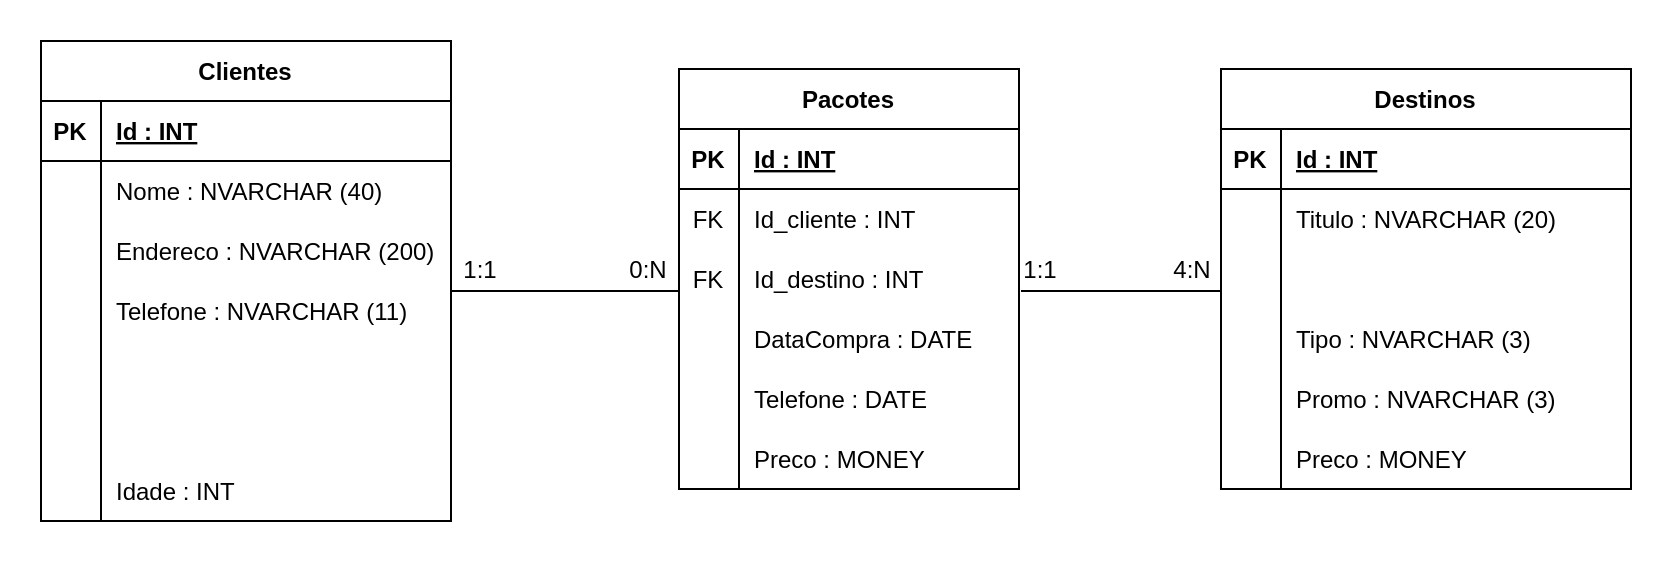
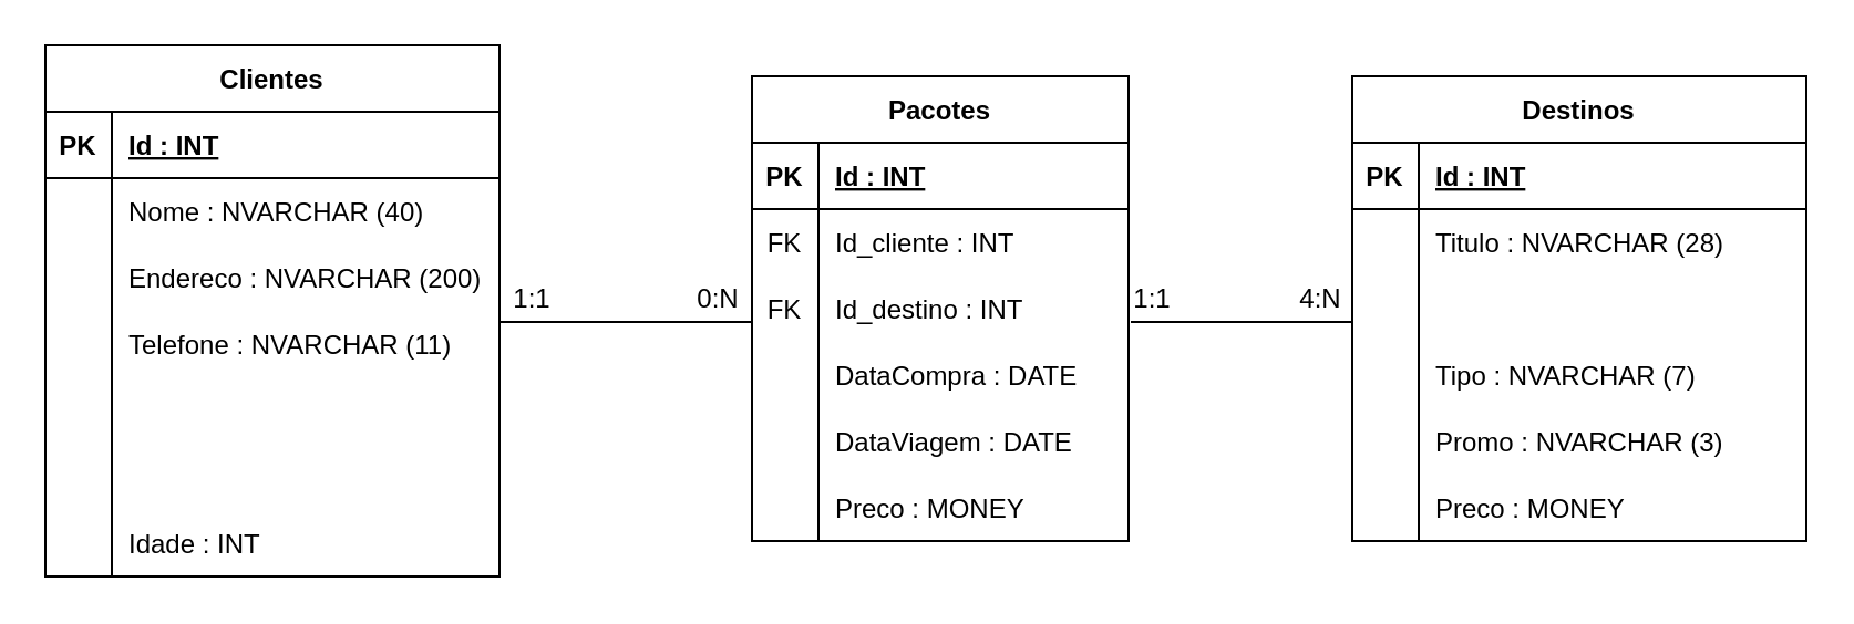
  <mxCell id="0" />
  <mxCell id="1" parent="0" />
  <mxCell id="2" value="Clientes" style="shape=table;startSize=30;container=1;collapsible=1;childLayout=tableLayout;fixedRows=1;rowLines=0;fontStyle=1;align=center;resizeLast=1;" vertex="1" parent="1"><mxGeometry x="20" y="20" width="205" height="240" as="geometry"><mxRectangle x="20" y="50" width="70" height="30" as="alternateBounds" /></mxGeometry></mxCell>
  <mxCell id="3" value="" style="shape=partialRectangle;collapsible=0;dropTarget=0;pointerEvents=0;fillColor=none;top=0;left=0;bottom=1;right=0;points=[[0,0.5],[1,0.5]];portConstraint=eastwest;" vertex="1" parent="2"><mxGeometry y="30" width="205" height="30" as="geometry" /></mxCell>
  <mxCell id="4" value="PK" style="shape=partialRectangle;connectable=0;fillColor=none;top=0;left=0;bottom=0;right=0;fontStyle=1;overflow=hidden;" vertex="1" parent="3"><mxGeometry width="30" height="30" as="geometry"><mxRectangle width="30" height="30" as="alternateBounds" /></mxGeometry></mxCell>
  <mxCell id="5" value="Id : INT" style="shape=partialRectangle;connectable=0;fillColor=none;top=0;left=0;bottom=0;right=0;align=left;spacingLeft=6;fontStyle=5;overflow=hidden;" vertex="1" parent="3"><mxGeometry x="30" width="175" height="30" as="geometry"><mxRectangle width="175" height="30" as="alternateBounds" /></mxGeometry></mxCell>
  <mxCell id="6" value="" style="shape=partialRectangle;collapsible=0;dropTarget=0;pointerEvents=0;fillColor=none;top=0;left=0;bottom=0;right=0;points=[[0,0.5],[1,0.5]];portConstraint=eastwest;" vertex="1" parent="2"><mxGeometry y="60" width="205" height="30" as="geometry" /></mxCell>
  <mxCell id="7" value="" style="shape=partialRectangle;connectable=0;fillColor=none;top=0;left=0;bottom=0;right=0;editable=1;overflow=hidden;" vertex="1" parent="6"><mxGeometry width="30" height="30" as="geometry"><mxRectangle width="30" height="30" as="alternateBounds" /></mxGeometry></mxCell>
  <mxCell id="8" value="Nome : NVARCHAR (40)" style="shape=partialRectangle;connectable=0;fillColor=none;top=0;left=0;bottom=0;right=0;align=left;spacingLeft=6;overflow=hidden;" vertex="1" parent="6"><mxGeometry x="30" width="175" height="30" as="geometry"><mxRectangle width="175" height="30" as="alternateBounds" /></mxGeometry></mxCell>
  <mxCell id="9" value="" style="shape=partialRectangle;collapsible=0;dropTarget=0;pointerEvents=0;fillColor=none;top=0;left=0;bottom=0;right=0;points=[[0,0.5],[1,0.5]];portConstraint=eastwest;" vertex="1" parent="2"><mxGeometry y="90" width="205" height="30" as="geometry" /></mxCell>
  <mxCell id="10" value="" style="shape=partialRectangle;connectable=0;fillColor=none;top=0;left=0;bottom=0;right=0;editable=1;overflow=hidden;" vertex="1" parent="9"><mxGeometry width="30" height="30" as="geometry"><mxRectangle width="30" height="30" as="alternateBounds" /></mxGeometry></mxCell>
  <mxCell id="11" value="Endereco : NVARCHAR (200)" style="shape=partialRectangle;connectable=0;fillColor=none;top=0;left=0;bottom=0;right=0;align=left;spacingLeft=6;overflow=hidden;" vertex="1" parent="9"><mxGeometry x="30" width="175" height="30" as="geometry"><mxRectangle width="175" height="30" as="alternateBounds" /></mxGeometry></mxCell>
  <mxCell id="12" value="" style="shape=partialRectangle;collapsible=0;dropTarget=0;pointerEvents=0;fillColor=none;top=0;left=0;bottom=0;right=0;points=[[0,0.5],[1,0.5]];portConstraint=eastwest;" vertex="1" parent="2"><mxGeometry y="120" width="205" height="30" as="geometry" /></mxCell>
  <mxCell id="13" value="" style="shape=partialRectangle;connectable=0;fillColor=none;top=0;left=0;bottom=0;right=0;editable=1;overflow=hidden;" vertex="1" parent="12"><mxGeometry width="30" height="30" as="geometry"><mxRectangle width="30" height="30" as="alternateBounds" /></mxGeometry></mxCell>
  <mxCell id="14" value="Telefone : NVARCHAR (11)" style="shape=partialRectangle;connectable=0;fillColor=none;top=0;left=0;bottom=0;right=0;align=left;spacingLeft=6;overflow=hidden;" vertex="1" parent="12"><mxGeometry x="30" width="175" height="30" as="geometry"><mxRectangle width="175" height="30" as="alternateBounds" /></mxGeometry></mxCell>
  <mxCell id="15" style="shape=partialRectangle;collapsible=0;dropTarget=0;pointerEvents=0;fillColor=none;top=0;left=0;bottom=0;right=0;points=[[0,0.5],[1,0.5]];portConstraint=eastwest;" vertex="1" parent="2"><mxGeometry y="150" width="205" height="30" as="geometry" /></mxCell>
  <mxCell id="16" style="shape=partialRectangle;connectable=0;fillColor=none;top=0;left=0;bottom=0;right=0;editable=1;overflow=hidden;" vertex="1" parent="15"><mxGeometry width="30" height="30" as="geometry"><mxRectangle width="30" height="30" as="alternateBounds" /></mxGeometry></mxCell>
  <mxCell id="17" style="shape=partialRectangle;collapsible=0;dropTarget=0;pointerEvents=0;fillColor=none;top=0;left=0;bottom=0;right=0;points=[[0,0.5],[1,0.5]];portConstraint=eastwest;" vertex="1" parent="2"><mxGeometry y="180" width="205" height="30" as="geometry" /></mxCell>
  <mxCell id="18" style="shape=partialRectangle;connectable=0;fillColor=none;top=0;left=0;bottom=0;right=0;editable=1;overflow=hidden;" vertex="1" parent="17"><mxGeometry width="30" height="30" as="geometry"><mxRectangle width="30" height="30" as="alternateBounds" /></mxGeometry></mxCell>
  <mxCell id="19" style="shape=partialRectangle;collapsible=0;dropTarget=0;pointerEvents=0;fillColor=none;top=0;left=0;bottom=0;right=0;points=[[0,0.5],[1,0.5]];portConstraint=eastwest;" vertex="1" parent="2"><mxGeometry y="210" width="205" height="30" as="geometry" /></mxCell>
  <mxCell id="20" style="shape=partialRectangle;connectable=0;fillColor=none;top=0;left=0;bottom=0;right=0;editable=1;overflow=hidden;" vertex="1" parent="19"><mxGeometry width="30" height="30" as="geometry"><mxRectangle width="30" height="30" as="alternateBounds" /></mxGeometry></mxCell>
  <mxCell id="21" value="Idade : INT" style="shape=partialRectangle;connectable=0;fillColor=none;top=0;left=0;bottom=0;right=0;align=left;spacingLeft=6;overflow=hidden;" vertex="1" parent="19"><mxGeometry x="30" width="175" height="30" as="geometry"><mxRectangle width="175" height="30" as="alternateBounds" /></mxGeometry></mxCell>
  <mxCell id="22" value="Pacotes" style="shape=table;startSize=30;container=1;collapsible=1;childLayout=tableLayout;fixedRows=1;rowLines=0;fontStyle=1;align=center;resizeLast=1;" vertex="1" parent="1"><mxGeometry x="339" y="34" width="170" height="210" as="geometry"><mxRectangle x="350" y="50" width="70" height="30" as="alternateBounds" /></mxGeometry></mxCell>
  <mxCell id="23" value="" style="shape=partialRectangle;collapsible=0;dropTarget=0;pointerEvents=0;fillColor=none;top=0;left=0;bottom=1;right=0;points=[[0,0.5],[1,0.5]];portConstraint=eastwest;" vertex="1" parent="22"><mxGeometry y="30" width="170" height="30" as="geometry" /></mxCell>
  <mxCell id="24" value="PK" style="shape=partialRectangle;connectable=0;fillColor=none;top=0;left=0;bottom=0;right=0;fontStyle=1;overflow=hidden;" vertex="1" parent="23"><mxGeometry width="30" height="30" as="geometry"><mxRectangle width="30" height="30" as="alternateBounds" /></mxGeometry></mxCell>
  <mxCell id="25" value="Id : INT" style="shape=partialRectangle;connectable=0;fillColor=none;top=0;left=0;bottom=0;right=0;align=left;spacingLeft=6;fontStyle=5;overflow=hidden;" vertex="1" parent="23"><mxGeometry x="30" width="140" height="30" as="geometry"><mxRectangle width="140" height="30" as="alternateBounds" /></mxGeometry></mxCell>
  <mxCell id="26" value="" style="shape=partialRectangle;collapsible=0;dropTarget=0;pointerEvents=0;fillColor=none;top=0;left=0;bottom=0;right=0;points=[[0,0.5],[1,0.5]];portConstraint=eastwest;" vertex="1" parent="22"><mxGeometry y="60" width="170" height="30" as="geometry" /></mxCell>
  <mxCell id="27" value="FK" style="shape=partialRectangle;connectable=0;fillColor=none;top=0;left=0;bottom=0;right=0;editable=1;overflow=hidden;" vertex="1" parent="26"><mxGeometry width="30" height="30" as="geometry"><mxRectangle width="30" height="30" as="alternateBounds" /></mxGeometry></mxCell>
  <mxCell id="28" value="Id_cliente : INT" style="shape=partialRectangle;connectable=0;fillColor=none;top=0;left=0;bottom=0;right=0;align=left;spacingLeft=6;overflow=hidden;" vertex="1" parent="26"><mxGeometry x="30" width="140" height="30" as="geometry"><mxRectangle width="140" height="30" as="alternateBounds" /></mxGeometry></mxCell>
  <mxCell id="29" style="shape=partialRectangle;collapsible=0;dropTarget=0;pointerEvents=0;fillColor=none;top=0;left=0;bottom=0;right=0;points=[[0,0.5],[1,0.5]];portConstraint=eastwest;" vertex="1" parent="22"><mxGeometry y="90" width="170" height="30" as="geometry" /></mxCell>
  <mxCell id="30" value="FK" style="shape=partialRectangle;connectable=0;fillColor=none;top=0;left=0;bottom=0;right=0;editable=1;overflow=hidden;" vertex="1" parent="29"><mxGeometry width="30" height="30" as="geometry"><mxRectangle width="30" height="30" as="alternateBounds" /></mxGeometry></mxCell>
  <mxCell id="31" value="Id_destino : INT" style="shape=partialRectangle;connectable=0;fillColor=none;top=0;left=0;bottom=0;right=0;align=left;spacingLeft=6;overflow=hidden;" vertex="1" parent="29"><mxGeometry x="30" width="140" height="30" as="geometry"><mxRectangle width="140" height="30" as="alternateBounds" /></mxGeometry></mxCell>
  <mxCell id="32" value="" style="shape=partialRectangle;collapsible=0;dropTarget=0;pointerEvents=0;fillColor=none;top=0;left=0;bottom=0;right=0;points=[[0,0.5],[1,0.5]];portConstraint=eastwest;" vertex="1" parent="22"><mxGeometry y="120" width="170" height="30" as="geometry" /></mxCell>
  <mxCell id="33" value="" style="shape=partialRectangle;connectable=0;fillColor=none;top=0;left=0;bottom=0;right=0;editable=1;overflow=hidden;" vertex="1" parent="32"><mxGeometry width="30" height="30" as="geometry"><mxRectangle width="30" height="30" as="alternateBounds" /></mxGeometry></mxCell>
  <mxCell id="34" value="DataCompra : DATE" style="shape=partialRectangle;connectable=0;fillColor=none;top=0;left=0;bottom=0;right=0;align=left;spacingLeft=6;overflow=hidden;" vertex="1" parent="32"><mxGeometry x="30" width="140" height="30" as="geometry"><mxRectangle width="140" height="30" as="alternateBounds" /></mxGeometry></mxCell>
  <mxCell id="35" value="" style="shape=partialRectangle;collapsible=0;dropTarget=0;pointerEvents=0;fillColor=none;top=0;left=0;bottom=0;right=0;points=[[0,0.5],[1,0.5]];portConstraint=eastwest;" vertex="1" parent="22"><mxGeometry y="150" width="170" height="30" as="geometry" /></mxCell>
  <mxCell id="36" value="" style="shape=partialRectangle;connectable=0;fillColor=none;top=0;left=0;bottom=0;right=0;editable=1;overflow=hidden;" vertex="1" parent="35"><mxGeometry width="30" height="30" as="geometry"><mxRectangle width="30" height="30" as="alternateBounds" /></mxGeometry></mxCell>
- <mxCell id="37" value="Telefone : DATE" style="shape=partialRectangle;connectable=0;fillColor=none;top=0;left=0;bottom=0;right=0;align=left;spacingLeft=6;overflow=hidden;" vertex="1" parent="35"><mxGeometry x="30" width="140" height="30" as="geometry"><mxRectangle width="140" height="30" as="alternateBounds" /></mxGeometry></mxCell>
+ <mxCell id="37" value="DataViagem : DATE" style="shape=partialRectangle;connectable=0;fillColor=none;top=0;left=0;bottom=0;right=0;align=left;spacingLeft=6;overflow=hidden;" vertex="1" parent="35"><mxGeometry x="30" width="140" height="30" as="geometry"><mxRectangle width="140" height="30" as="alternateBounds" /></mxGeometry></mxCell>
  <mxCell id="38" style="shape=partialRectangle;collapsible=0;dropTarget=0;pointerEvents=0;fillColor=none;top=0;left=0;bottom=0;right=0;points=[[0,0.5],[1,0.5]];portConstraint=eastwest;" vertex="1" parent="22"><mxGeometry y="180" width="170" height="30" as="geometry" /></mxCell>
  <mxCell id="39" style="shape=partialRectangle;connectable=0;fillColor=none;top=0;left=0;bottom=0;right=0;editable=1;overflow=hidden;" vertex="1" parent="38"><mxGeometry width="30" height="30" as="geometry"><mxRectangle width="30" height="30" as="alternateBounds" /></mxGeometry></mxCell>
  <mxCell id="40" value="Preco : MONEY" style="shape=partialRectangle;connectable=0;fillColor=none;top=0;left=0;bottom=0;right=0;align=left;spacingLeft=6;overflow=hidden;" vertex="1" parent="38"><mxGeometry x="30" width="140" height="30" as="geometry"><mxRectangle width="140" height="30" as="alternateBounds" /></mxGeometry></mxCell>
  <mxCell id="41" value="" style="line;strokeWidth=1;rotatable=0;dashed=0;labelPosition=right;align=left;verticalAlign=middle;spacingTop=0;spacingLeft=6;points=[];portConstraint=eastwest;" vertex="1" parent="1"><mxGeometry x="225" y="140" width="114" height="10" as="geometry" /></mxCell>
  <mxCell id="42" value="1:1" style="text;html=1;strokeColor=none;fillColor=none;align=center;verticalAlign=middle;whiteSpace=wrap;rounded=0;" vertex="1" parent="1"><mxGeometry x="210" y="120" width="60" height="30" as="geometry" /></mxCell>
  <mxCell id="43" value="0:N" style="text;html=1;strokeColor=none;fillColor=none;align=center;verticalAlign=middle;whiteSpace=wrap;rounded=0;" vertex="1" parent="1"><mxGeometry x="294" y="120" width="60" height="30" as="geometry" /></mxCell>
  <mxCell id="44" value="Destinos" style="shape=table;startSize=30;container=1;collapsible=1;childLayout=tableLayout;fixedRows=1;rowLines=0;fontStyle=1;align=center;resizeLast=1;" vertex="1" parent="1"><mxGeometry x="610" y="34" width="205" height="210" as="geometry" /></mxCell>
  <mxCell id="45" value="" style="shape=partialRectangle;collapsible=0;dropTarget=0;pointerEvents=0;fillColor=none;top=0;left=0;bottom=1;right=0;points=[[0,0.5],[1,0.5]];portConstraint=eastwest;" vertex="1" parent="44"><mxGeometry y="30" width="205" height="30" as="geometry" /></mxCell>
  <mxCell id="46" value="PK" style="shape=partialRectangle;connectable=0;fillColor=none;top=0;left=0;bottom=0;right=0;fontStyle=1;overflow=hidden;" vertex="1" parent="45"><mxGeometry width="30" height="30" as="geometry"><mxRectangle width="30" height="30" as="alternateBounds" /></mxGeometry></mxCell>
  <mxCell id="47" value="Id : INT" style="shape=partialRectangle;connectable=0;fillColor=none;top=0;left=0;bottom=0;right=0;align=left;spacingLeft=6;fontStyle=5;overflow=hidden;" vertex="1" parent="45"><mxGeometry x="30" width="175" height="30" as="geometry"><mxRectangle width="175" height="30" as="alternateBounds" /></mxGeometry></mxCell>
  <mxCell id="48" value="" style="shape=partialRectangle;collapsible=0;dropTarget=0;pointerEvents=0;fillColor=none;top=0;left=0;bottom=0;right=0;points=[[0,0.5],[1,0.5]];portConstraint=eastwest;" vertex="1" parent="44"><mxGeometry y="60" width="205" height="30" as="geometry" /></mxCell>
  <mxCell id="49" value="" style="shape=partialRectangle;connectable=0;fillColor=none;top=0;left=0;bottom=0;right=0;editable=1;overflow=hidden;" vertex="1" parent="48"><mxGeometry width="30" height="30" as="geometry"><mxRectangle width="30" height="30" as="alternateBounds" /></mxGeometry></mxCell>
- <mxCell id="50" value="Titulo : NVARCHAR (20)" style="shape=partialRectangle;connectable=0;fillColor=none;top=0;left=0;bottom=0;right=0;align=left;spacingLeft=6;overflow=hidden;" vertex="1" parent="48"><mxGeometry x="30" width="175" height="30" as="geometry"><mxRectangle width="175" height="30" as="alternateBounds" /></mxGeometry></mxCell>
+ <mxCell id="50" value="Titulo : NVARCHAR (28)" style="shape=partialRectangle;connectable=0;fillColor=none;top=0;left=0;bottom=0;right=0;align=left;spacingLeft=6;overflow=hidden;" vertex="1" parent="48"><mxGeometry x="30" width="175" height="30" as="geometry"><mxRectangle width="175" height="30" as="alternateBounds" /></mxGeometry></mxCell>
  <mxCell id="51" value="" style="shape=partialRectangle;collapsible=0;dropTarget=0;pointerEvents=0;fillColor=none;top=0;left=0;bottom=0;right=0;points=[[0,0.5],[1,0.5]];portConstraint=eastwest;" vertex="1" parent="44"><mxGeometry y="90" width="205" height="30" as="geometry" /></mxCell>
  <mxCell id="52" value="" style="shape=partialRectangle;connectable=0;fillColor=none;top=0;left=0;bottom=0;right=0;editable=1;overflow=hidden;" vertex="1" parent="51"><mxGeometry width="30" height="30" as="geometry"><mxRectangle width="30" height="30" as="alternateBounds" /></mxGeometry></mxCell>
  <mxCell id="53" value="" style="shape=partialRectangle;collapsible=0;dropTarget=0;pointerEvents=0;fillColor=none;top=0;left=0;bottom=0;right=0;points=[[0,0.5],[1,0.5]];portConstraint=eastwest;" vertex="1" parent="44"><mxGeometry y="120" width="205" height="30" as="geometry" /></mxCell>
  <mxCell id="54" value="" style="shape=partialRectangle;connectable=0;fillColor=none;top=0;left=0;bottom=0;right=0;editable=1;overflow=hidden;" vertex="1" parent="53"><mxGeometry width="30" height="30" as="geometry"><mxRectangle width="30" height="30" as="alternateBounds" /></mxGeometry></mxCell>
- <mxCell id="55" value="Tipo : NVARCHAR (3)" style="shape=partialRectangle;connectable=0;fillColor=none;top=0;left=0;bottom=0;right=0;align=left;spacingLeft=6;overflow=hidden;" vertex="1" parent="53"><mxGeometry x="30" width="175" height="30" as="geometry"><mxRectangle width="175" height="30" as="alternateBounds" /></mxGeometry></mxCell>
+ <mxCell id="55" value="Tipo : NVARCHAR (7)" style="shape=partialRectangle;connectable=0;fillColor=none;top=0;left=0;bottom=0;right=0;align=left;spacingLeft=6;overflow=hidden;" vertex="1" parent="53"><mxGeometry x="30" width="175" height="30" as="geometry"><mxRectangle width="175" height="30" as="alternateBounds" /></mxGeometry></mxCell>
  <mxCell id="56" style="shape=partialRectangle;collapsible=0;dropTarget=0;pointerEvents=0;fillColor=none;top=0;left=0;bottom=0;right=0;points=[[0,0.5],[1,0.5]];portConstraint=eastwest;" vertex="1" parent="44"><mxGeometry y="150" width="205" height="30" as="geometry" /></mxCell>
  <mxCell id="57" style="shape=partialRectangle;connectable=0;fillColor=none;top=0;left=0;bottom=0;right=0;editable=1;overflow=hidden;" vertex="1" parent="56"><mxGeometry width="30" height="30" as="geometry"><mxRectangle width="30" height="30" as="alternateBounds" /></mxGeometry></mxCell>
  <mxCell id="58" value="Promo : NVARCHAR (3)" style="shape=partialRectangle;connectable=0;fillColor=none;top=0;left=0;bottom=0;right=0;align=left;spacingLeft=6;overflow=hidden;" vertex="1" parent="56"><mxGeometry x="30" width="175" height="30" as="geometry"><mxRectangle width="175" height="30" as="alternateBounds" /></mxGeometry></mxCell>
  <mxCell id="59" style="shape=partialRectangle;collapsible=0;dropTarget=0;pointerEvents=0;fillColor=none;top=0;left=0;bottom=0;right=0;points=[[0,0.5],[1,0.5]];portConstraint=eastwest;" vertex="1" parent="44"><mxGeometry y="180" width="205" height="30" as="geometry" /></mxCell>
  <mxCell id="60" style="shape=partialRectangle;connectable=0;fillColor=none;top=0;left=0;bottom=0;right=0;editable=1;overflow=hidden;" vertex="1" parent="59"><mxGeometry width="30" height="30" as="geometry"><mxRectangle width="30" height="30" as="alternateBounds" /></mxGeometry></mxCell>
  <mxCell id="61" value="Preco : MONEY" style="shape=partialRectangle;connectable=0;fillColor=none;top=0;left=0;bottom=0;right=0;align=left;spacingLeft=6;overflow=hidden;" vertex="1" parent="59"><mxGeometry x="30" width="175" height="30" as="geometry"><mxRectangle width="175" height="30" as="alternateBounds" /></mxGeometry></mxCell>
  <mxCell id="62" value="" style="line;strokeWidth=1;rotatable=0;dashed=0;labelPosition=right;align=left;verticalAlign=middle;spacingTop=0;spacingLeft=6;points=[];portConstraint=eastwest;" vertex="1" parent="1"><mxGeometry x="510" y="140" width="100" height="10" as="geometry" /></mxCell>
  <mxCell id="63" value="1:1" style="text;html=1;strokeColor=none;fillColor=none;align=center;verticalAlign=middle;whiteSpace=wrap;rounded=0;" vertex="1" parent="1"><mxGeometry x="490" y="120" width="60" height="30" as="geometry" /></mxCell>
  <mxCell id="64" value="4:N" style="text;html=1;strokeColor=none;fillColor=none;align=center;verticalAlign=middle;whiteSpace=wrap;rounded=0;" vertex="1" parent="1"><mxGeometry x="566" y="120" width="60" height="30" as="geometry" /></mxCell>
